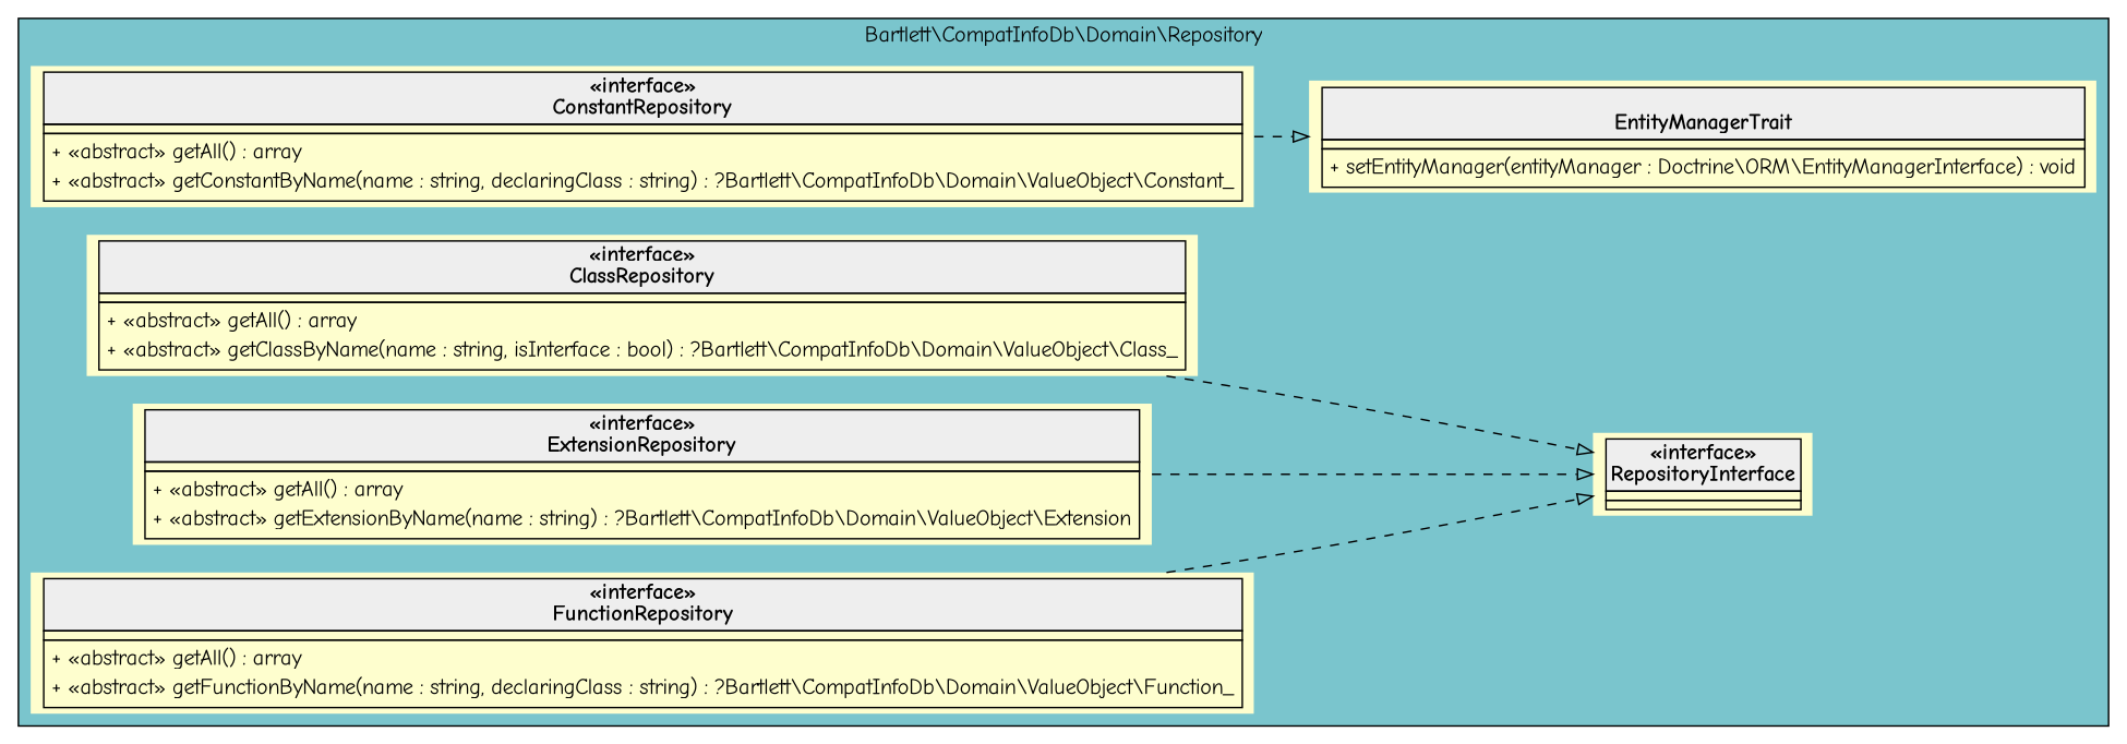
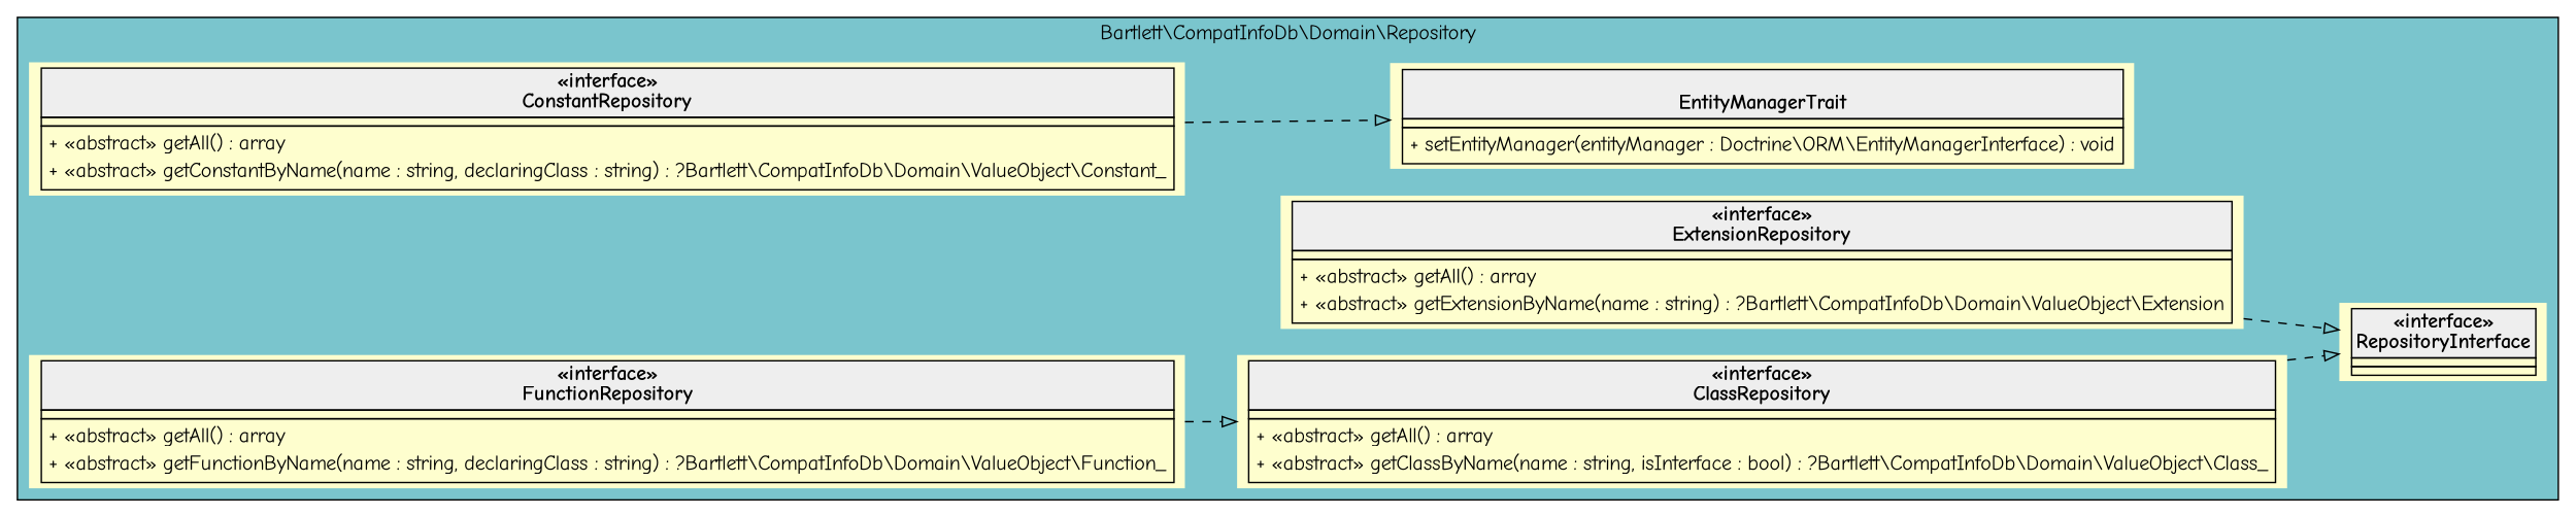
  digraph {
    fontname="Comic Neue"
    rankdir=LR
    node [fillcolor="#FEFECE" fontname="Comic Neue" shape=none style=filled]
    edge [arrowhead=empty fontname="Comic Neue" style=dashed]
    n1 [label=< <table cellspacing="0" border="0" cellborder="1">     <tr><td bgcolor="#eeeeee"><b>«interface»<br/>ClassRepository</b></td></tr>     <tr><td></td></tr>     <tr><td><table border="0" cellspacing="0" cellpadding="2">     <tr><td align="left">+ «abstract» getAll() : array</td></tr>     <tr><td align="left">+ «abstract» getClassByName(name : string, isInterface : bool) : ?Bartlett\\CompatInfoDb\\Domain\\ValueObject\\Class_</td></tr> </table></td></tr> </table>>]
    n2 [label=< <table cellspacing="0" border="0" cellborder="1">     <tr><td bgcolor="#eeeeee"><b>«interface»<br/>RepositoryInterface</b></td></tr>     <tr><td></td></tr>     <tr><td></td></tr> </table>>]
    n3 [label=< <table cellspacing="0" border="0" cellborder="1">     <tr><td bgcolor="#eeeeee"><b>«interface»<br/>ConstantRepository</b></td></tr>     <tr><td></td></tr>     <tr><td><table border="0" cellspacing="0" cellpadding="2">     <tr><td align="left">+ «abstract» getAll() : array</td></tr>     <tr><td align="left">+ «abstract» getConstantByName(name : string, declaringClass : string) : ?Bartlett\\CompatInfoDb\\Domain\\ValueObject\\Constant_</td></tr> </table></td></tr> </table>>]
    n4 [label=< <table cellspacing="0" border="0" cellborder="1">     <tr><td bgcolor="#eeeeee"><b><br/>EntityManagerTrait</b></td></tr>     <tr><td></td></tr>     <tr><td><table border="0" cellspacing="0" cellpadding="2">     <tr><td align="left">+ setEntityManager(entityManager : Doctrine\\ORM\\EntityManagerInterface) : void</td></tr> </table></td></tr> </table>>]
    n5 [label=< <table cellspacing="0" border="0" cellborder="1">     <tr><td bgcolor="#eeeeee"><b>«interface»<br/>ExtensionRepository</b></td></tr>     <tr><td></td></tr>     <tr><td><table border="0" cellspacing="0" cellpadding="2">     <tr><td align="left">+ «abstract» getAll() : array</td></tr>     <tr><td align="left">+ «abstract» getExtensionByName(name : string) : ?Bartlett\\CompatInfoDb\\Domain\\ValueObject\\Extension</td></tr> </table></td></tr> </table>>]
    n6 [label=< <table cellspacing="0" border="0" cellborder="1">     <tr><td bgcolor="#eeeeee"><b>«interface»<br/>FunctionRepository</b></td></tr>     <tr><td></td></tr>     <tr><td><table border="0" cellspacing="0" cellpadding="2">     <tr><td align="left">+ «abstract» getAll() : array</td></tr>     <tr><td align="left">+ «abstract» getFunctionByName(name : string, declaringClass : string) : ?Bartlett\\CompatInfoDb\\Domain\\ValueObject\\Function_</td></tr> </table></td></tr> </table>>]
    subgraph cluster_1 {
      bgcolor=cadetblue3
      label="Bartlett\\CompatInfoDb\\Domain\\Repository"
      n1
      n2
      n3
      n4
      n5
      n6
    }
    n1 -> n2
    n3 -> n4
    n5 -> n2
-   n6 -> n2
+   n6 -> n1
  }
